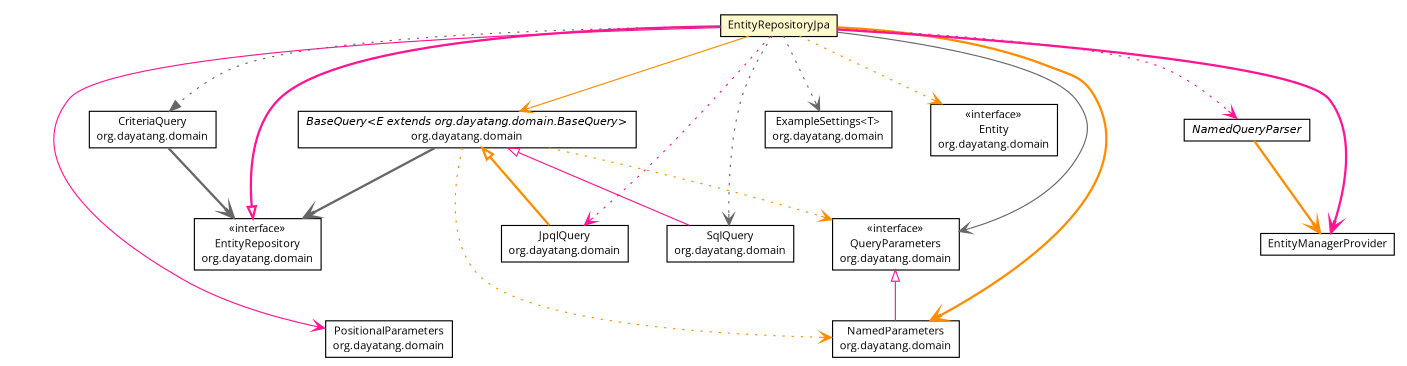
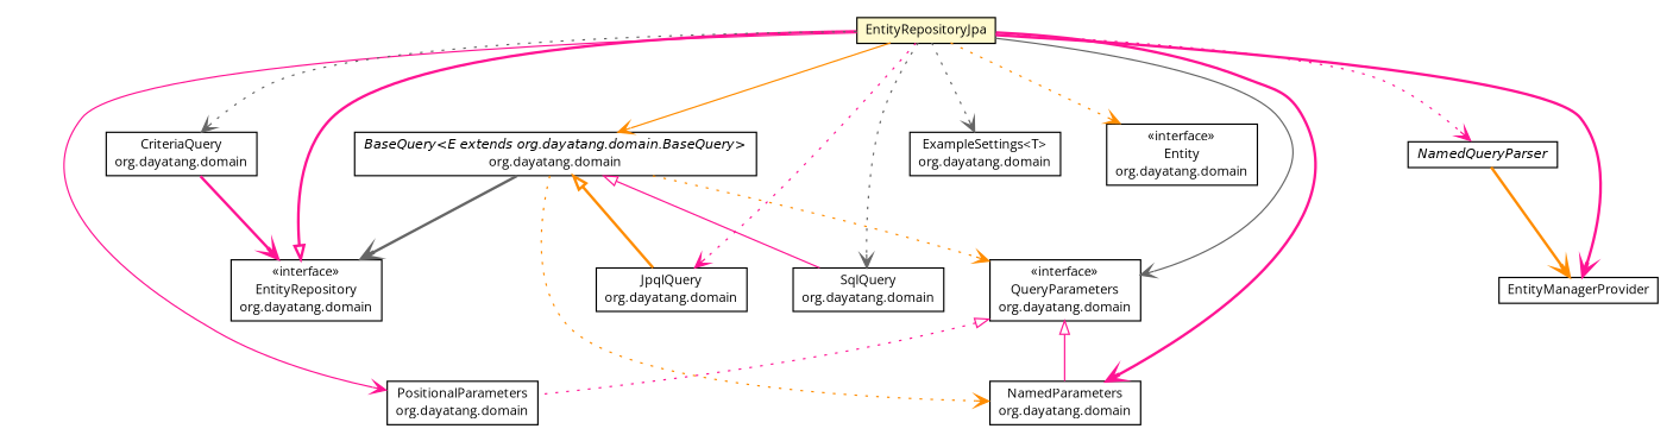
  digraph {
    fontname="Open Sans"
    nodesep=0.25
    ranksep=0.5
    node [fontcolor=black fontname="Open Sans" fontsize=10.0 shape=plaintext]
    edge [color=deeppink fontname="Open Sans" fontsize=10.0 headport=p labelfontname=Helvetica labelfontsize=10 style=dotted tailport=p arrowhead=open fontcolor=black]
    n1 [label=<<table title="org.dayatang.domain.SqlQuery" border="0" cellborder="1" cellspacing="0" cellpadding="2" port="p" href="../../domain/SqlQuery.html"> 		<tr><td><table border="0" cellspacing="0" cellpadding="1"> <tr><td align="center" balign="center"> SqlQuery </td></tr> <tr><td align="center" balign="center"> org.dayatang.domain </td></tr> 		</table></td></tr> 		</table>>]
    n2 [label=<<table title="org.dayatang.domain.QueryParameters" border="0" cellborder="1" cellspacing="0" cellpadding="2" port="p" href="../../domain/QueryParameters.html"> 		<tr><td><table border="0" cellspacing="0" cellpadding="1"> <tr><td align="center" balign="center"> &#171;interface&#187; </td></tr> <tr><td align="center" balign="center"> QueryParameters </td></tr> <tr><td align="center" balign="center"> org.dayatang.domain </td></tr> 		</table></td></tr> 		</table>>]
    n3 [label=<<table title="org.dayatang.domain.PositionalParameters" border="0" cellborder="1" cellspacing="0" cellpadding="2" port="p" href="../../domain/PositionalParameters.html"> 		<tr><td><table border="0" cellspacing="0" cellpadding="1"> <tr><td align="center" balign="center"> PositionalParameters </td></tr> <tr><td align="center" balign="center"> org.dayatang.domain </td></tr> 		</table></td></tr> 		</table>>]
    n4 [label=<<table title="org.dayatang.domain.NamedParameters" border="0" cellborder="1" cellspacing="0" cellpadding="2" port="p" href="../../domain/NamedParameters.html"> 		<tr><td><table border="0" cellspacing="0" cellpadding="1"> <tr><td align="center" balign="center"> NamedParameters </td></tr> <tr><td align="center" balign="center"> org.dayatang.domain </td></tr> 		</table></td></tr> 		</table>>]
    n5 [label=<<table title="org.dayatang.domain.JpqlQuery" border="0" cellborder="1" cellspacing="0" cellpadding="2" port="p" href="../../domain/JpqlQuery.html"> 		<tr><td><table border="0" cellspacing="0" cellpadding="1"> <tr><td align="center" balign="center"> JpqlQuery </td></tr> <tr><td align="center" balign="center"> org.dayatang.domain </td></tr> 		</table></td></tr> 		</table>>]
    n6 [label=<<table title="org.dayatang.domain.ExampleSettings" border="0" cellborder="1" cellspacing="0" cellpadding="2" port="p" href="../../domain/ExampleSettings.html"> 		<tr><td><table border="0" cellspacing="0" cellpadding="1"> <tr><td align="center" balign="center"> ExampleSettings&lt;T&gt; </td></tr> <tr><td align="center" balign="center"> org.dayatang.domain </td></tr> 		</table></td></tr> 		</table>>]
    n7 [label=<<table title="org.dayatang.domain.EntityRepository" border="0" cellborder="1" cellspacing="0" cellpadding="2" port="p" href="../../domain/EntityRepository.html"> 		<tr><td><table border="0" cellspacing="0" cellpadding="1"> <tr><td align="center" balign="center"> &#171;interface&#187; </td></tr> <tr><td align="center" balign="center"> EntityRepository </td></tr> <tr><td align="center" balign="center"> org.dayatang.domain </td></tr> 		</table></td></tr> 		</table>>]
    n8 [label=<<table title="org.dayatang.persistence.jpa.EntityRepositoryJpa" border="0" cellborder="1" cellspacing="0" cellpadding="2" port="p" bgcolor="lemonChiffon" href="./EntityRepositoryJpa.html"> 		<tr><td><table border="0" cellspacing="0" cellpadding="1"> <tr><td align="center" balign="center"> EntityRepositoryJpa </td></tr> 		</table></td></tr> 		</table>>]
    n9 [label=<<table title="org.dayatang.domain.Entity" border="0" cellborder="1" cellspacing="0" cellpadding="2" port="p" href="../../domain/Entity.html"> 		<tr><td><table border="0" cellspacing="0" cellpadding="1"> <tr><td align="center" balign="center"> &#171;interface&#187; </td></tr> <tr><td align="center" balign="center"> Entity </td></tr> <tr><td align="center" balign="center"> org.dayatang.domain </td></tr> 		</table></td></tr> 		</table>>]
    n10 [label=<<table title="org.dayatang.domain.CriteriaQuery" border="0" cellborder="1" cellspacing="0" cellpadding="2" port="p" href="../../domain/CriteriaQuery.html"> 		<tr><td><table border="0" cellspacing="0" cellpadding="1"> <tr><td align="center" balign="center"> CriteriaQuery </td></tr> <tr><td align="center" balign="center"> org.dayatang.domain </td></tr> 		</table></td></tr> 		</table>>]
    n11 [label=<<table title="org.dayatang.domain.BaseQuery" border="0" cellborder="1" cellspacing="0" cellpadding="2" port="p" href="../../domain/BaseQuery.html"> 		<tr><td><table border="0" cellspacing="0" cellpadding="1"> <tr><td align="center" balign="center"><font face="Helvetica-Oblique"> BaseQuery&lt;E extends org.dayatang.domain.BaseQuery&gt; </font></td></tr> <tr><td align="center" balign="center"> org.dayatang.domain </td></tr> 		</table></td></tr> 		</table>>]
    n12 [label=<<table title="org.dayatang.persistence.jpa.NamedQueryParser" border="0" cellborder="1" cellspacing="0" cellpadding="2" port="p" href="./NamedQueryParser.html"> 		<tr><td><table border="0" cellspacing="0" cellpadding="1"> <tr><td align="center" balign="center"><font face="Helvetica-Oblique"> NamedQueryParser </font></td></tr> 		</table></td></tr> 		</table>>]
    n13 [label=<<table title="org.dayatang.persistence.jpa.EntityManagerProvider" border="0" cellborder="1" cellspacing="0" cellpadding="2" port="p" href="./EntityManagerProvider.html"> 		<tr><td><table border="0" cellspacing="0" cellpadding="1"> <tr><td align="center" balign="center"> EntityManagerProvider </td></tr> 		</table></td></tr> 		</table>>]
+   n2 -> n3 [arrowtail=empty dir=back fontsize=10 arrowhead="" fontcolor=""]
    n2 -> n4 [arrowtail=empty dir=back fontsize=10 style=solid arrowhead="" fontcolor=""]
    n7 -> n8 [arrowtail=empty dir=back fontsize=10 style=bold arrowhead="" fontcolor=""]
    n8 -> n1 [color=gray40 label=" "]
    n8 -> n2 [color=gray40 label=" " style=solid]
    n8 -> n3 [label=" " style=solid]
-   n8 -> n4 [color=darkorange label=" " style=bold]
+   n8 -> n4 [label=" " style=bold]
    n8 -> n5 [label=" "]
    n8 -> n6 [color=gray40 label=" "]
    n8 -> n9 [color=darkorange label=" "]
-   n8 -> n10 [arrowhead=normal color=gray40 label=" "]
+   n8 -> n10 [color=gray40 label=" "]
    n8 -> n11 [color=darkorange label=" " style=solid]
    n8 -> n12 [label=" "]
    n8 -> n13 [label=" " style=bold]
-   n10 -> n7 [color=gray40 label=" " style=bold]
+   n10 -> n7 [label=" " style=bold]
    n11 -> n1 [arrowtail=empty dir=back fontsize=10 style=solid arrowhead="" fontcolor=""]
    n11 -> n2 [color=darkorange label=" "]
    n11 -> n4 [color=darkorange label=" "]
    n11 -> n5 [arrowtail=empty color=darkorange dir=back fontsize=10 style=bold arrowhead="" fontcolor=""]
    n11 -> n7 [color=gray40 label=" " style=bold]
    n12 -> n13 [color=darkorange label=" " style=bold]
  }
